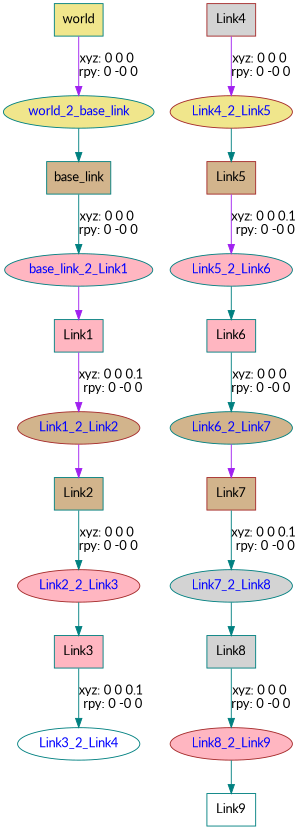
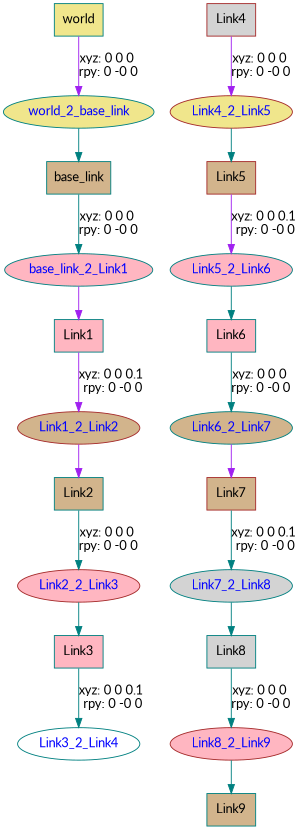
  digraph {
    fontname=Lato
    node [color=teal fillcolor=lightpink fontname=Lato shape=box style=filled]
    edge [color=teal fontname=Lato]
    n1 [fillcolor=khaki label=world]
    world_2_base_link [fillcolor=khaki fontcolor=blue shape=ellipse]
    n3 [fillcolor=tan label=base_link]
    base_link_2_Link1 [fontcolor=blue shape=ellipse]
    n5 [label=Link1]
    Link1_2_Link2 [color=brown fillcolor=tan fontcolor=blue shape=ellipse]
    n7 [fillcolor=tan label=Link2]
    Link2_2_Link3 [color=brown fontcolor=blue shape=ellipse]
    n9 [label=Link3]
    Link3_2_Link4 [fillcolor=white fontcolor=blue shape=ellipse]
    n11 [color=brown fillcolor=lightgrey label=Link4]
    Link4_2_Link5 [color=brown fillcolor=khaki fontcolor=blue shape=ellipse]
    n13 [color=brown fillcolor=tan label=Link5]
    Link5_2_Link6 [fontcolor=blue shape=ellipse]
    n15 [label=Link6]
    Link6_2_Link7 [fillcolor=tan fontcolor=blue shape=ellipse]
    n17 [color=brown fillcolor=tan label=Link7]
    Link7_2_Link8 [fillcolor=lightgrey fontcolor=blue shape=ellipse]
    n19 [fillcolor=lightgrey label=Link8]
    Link8_2_Link9 [color=brown fontcolor=blue shape=ellipse]
-   n21 [fillcolor=white label=Link9]
+   n21 [fillcolor=tan label=Link9]
    n1 -> world_2_base_link [color=purple label="xyz: 0 0 0 \nrpy: 0 -0 0"]
    world_2_base_link -> n3
    n3 -> base_link_2_Link1 [label="xyz: 0 0 0 \nrpy: 0 -0 0"]
    base_link_2_Link1 -> n5 [color=purple]
    n5 -> Link1_2_Link2 [color=purple label="xyz: 0 0 0.1 \nrpy: 0 -0 0"]
    Link1_2_Link2 -> n7 [color=purple]
    n7 -> Link2_2_Link3 [label="xyz: 0 0 0 \nrpy: 0 -0 0"]
    Link2_2_Link3 -> n9
    n9 -> Link3_2_Link4 [label="xyz: 0 0 0.1 \nrpy: 0 -0 0"]
    n11 -> Link4_2_Link5 [color=purple label="xyz: 0 0 0 \nrpy: 0 -0 0"]
    Link4_2_Link5 -> n13
    n13 -> Link5_2_Link6 [color=purple label="xyz: 0 0 0.1 \nrpy: 0 -0 0"]
    Link5_2_Link6 -> n15
    n15 -> Link6_2_Link7 [label="xyz: 0 0 0 \nrpy: 0 -0 0"]
    Link6_2_Link7 -> n17 [color=purple]
    n17 -> Link7_2_Link8 [label="xyz: 0 0 0.1 \nrpy: 0 -0 0"]
    Link7_2_Link8 -> n19
    n19 -> Link8_2_Link9 [label="xyz: 0 0 0 \nrpy: 0 -0 0"]
    Link8_2_Link9 -> n21
  }
